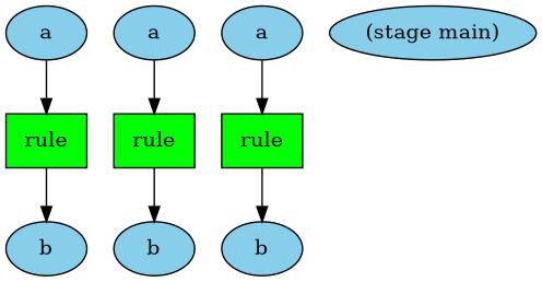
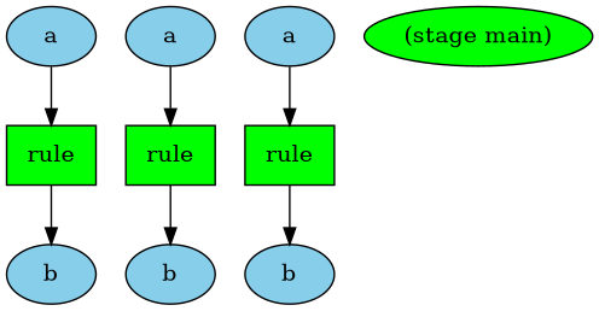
  digraph {
    node [fillcolor=skyblue style=filled]
    n1 [label=a]
    n2 [fillcolor=green label="rule\n" shape=box]
    n3 [label=a]
    n4 [fillcolor=green label="rule\n" shape=box]
    n5 [label=a]
    n6 [fillcolor=green label="rule\n" shape=box]
-   n7 [label="(stage main)"]
+   n7 [fillcolor=green label="(stage main)"]
    n8 [label=b]
    n9 [label=b]
    n10 [label=b]
    n1 -> n2
    n2 -> n10
    n3 -> n4
    n4 -> n9
    n5 -> n6
    n6 -> n8
  }
